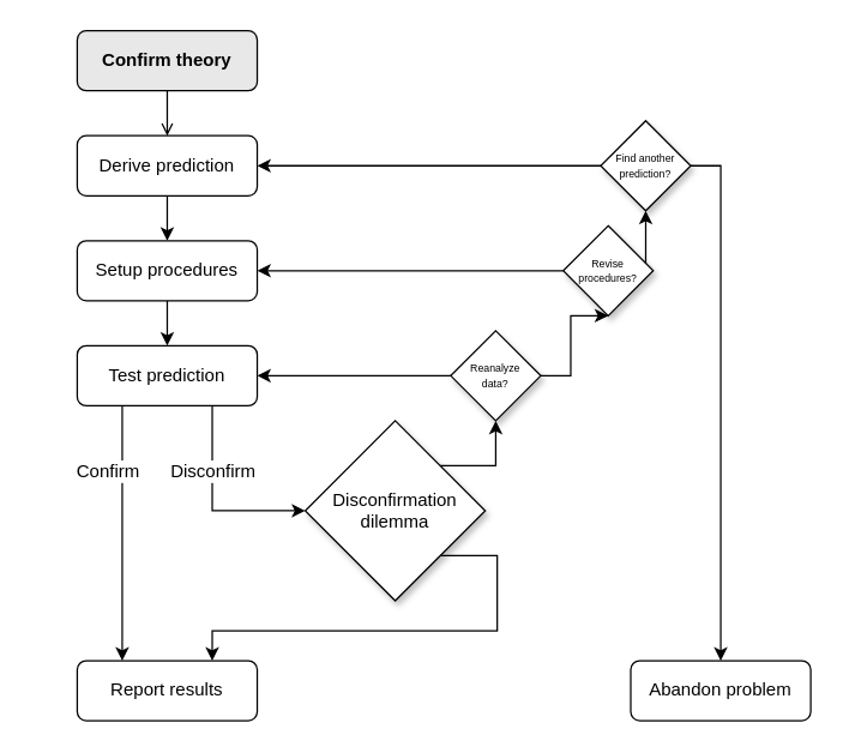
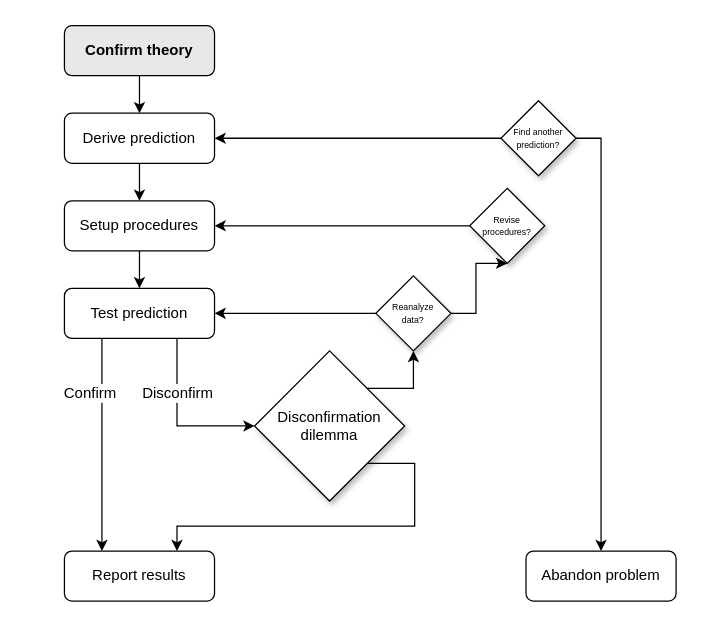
  <mxCell id="0" />
  <mxCell id="1" parent="0" />
  <mxCell id="2" value="Abandon problem" style="rounded=1;whiteSpace=wrap;html=1;fontSize=12;glass=0;strokeWidth=1;shadow=0;" vertex="1" parent="1"><mxGeometry x="420" y="440" width="120" height="40" as="geometry" /></mxCell>
  <mxCell id="3" style="edgeStyle=orthogonalEdgeStyle;rounded=0;orthogonalLoop=1;jettySize=auto;html=1;entryX=0.5;entryY=0;entryDx=0;entryDy=0;" edge="1" parent="1" source="4" target="6"><mxGeometry relative="1" as="geometry" /></mxCell>
  <mxCell id="4" value="Derive prediction" style="rounded=1;whiteSpace=wrap;html=1;fontSize=12;glass=0;strokeWidth=1;shadow=0;" vertex="1" parent="1"><mxGeometry x="51" y="90" width="120" height="40" as="geometry" /></mxCell>
  <mxCell id="5" style="edgeStyle=orthogonalEdgeStyle;rounded=0;orthogonalLoop=1;jettySize=auto;html=1;exitX=0.5;exitY=1;exitDx=0;exitDy=0;entryX=0.5;entryY=0;entryDx=0;entryDy=0;" edge="1" parent="1" source="6" target="9"><mxGeometry relative="1" as="geometry" /></mxCell>
  <mxCell id="6" value="Setup procedures" style="rounded=1;whiteSpace=wrap;html=1;fontSize=12;glass=0;strokeWidth=1;shadow=0;" vertex="1" parent="1"><mxGeometry x="51" y="160" width="120" height="40" as="geometry" /></mxCell>
  <mxCell id="7" value="&lt;br&gt;" style="edgeStyle=orthogonalEdgeStyle;rounded=0;orthogonalLoop=1;jettySize=auto;html=1;exitX=0.25;exitY=1;exitDx=0;exitDy=0;entryX=0.25;entryY=0;entryDx=0;entryDy=0;" edge="1" parent="1" source="9" target="10"><mxGeometry relative="1" as="geometry"><Array as="points"><mxPoint x="81" y="300" /><mxPoint x="81" y="300" /></Array></mxGeometry></mxCell>
  <mxCell id="8" value="" style="edgeStyle=orthogonalEdgeStyle;rounded=0;orthogonalLoop=1;jettySize=auto;html=1;exitX=0.75;exitY=1;exitDx=0;exitDy=0;entryX=0;entryY=0.5;entryDx=0;entryDy=0;" edge="1" parent="1" source="9" target="15"><mxGeometry relative="1" as="geometry"><mxPoint x="221" y="320" as="targetPoint" /><Array as="points"><mxPoint x="141" y="340" /></Array></mxGeometry></mxCell>
  <mxCell id="9" value="Test prediction" style="rounded=1;whiteSpace=wrap;html=1;fontSize=12;glass=0;strokeWidth=1;shadow=0;" vertex="1" parent="1"><mxGeometry x="51" y="230" width="120" height="40" as="geometry" /></mxCell>
  <mxCell id="10" value="Report results" style="rounded=1;whiteSpace=wrap;html=1;fontSize=12;glass=0;strokeWidth=1;shadow=0;" vertex="1" parent="1"><mxGeometry x="51" y="440" width="120" height="40" as="geometry" /></mxCell>
- <mxCell id="11" style="edgeStyle=orthogonalEdgeStyle;rounded=0;orthogonalLoop=1;jettySize=auto;html=1;entryX=0.5;entryY=0;entryDx=0;entryDy=0;endArrow=open;" edge="1" parent="1" source="12" target="4"><mxGeometry relative="1" as="geometry" /></mxCell>
+ <mxCell id="11" style="edgeStyle=orthogonalEdgeStyle;rounded=0;orthogonalLoop=1;jettySize=auto;html=1;entryX=0.5;entryY=0;entryDx=0;entryDy=0;" edge="1" parent="1" source="12" target="4"><mxGeometry relative="1" as="geometry" /></mxCell>
  <mxCell id="12" value="Confirm theory" style="rounded=1;whiteSpace=wrap;html=1;fontSize=12;glass=0;strokeWidth=1;shadow=0;fillColor=#E8E8E8;fontStyle=1" vertex="1" parent="1"><mxGeometry x="51" y="20" width="120" height="40" as="geometry" /></mxCell>
  <mxCell id="13" style="edgeStyle=orthogonalEdgeStyle;rounded=0;jumpSize=6;orthogonalLoop=1;jettySize=auto;html=1;endArrow=classic;endFill=1;targetPerimeterSpacing=3;exitX=1;exitY=1;exitDx=0;exitDy=0;entryX=0.75;entryY=0;entryDx=0;entryDy=0;" edge="1" parent="1" source="15" target="10"><mxGeometry relative="1" as="geometry"><mxPoint x="141" y="410" as="targetPoint" /><Array as="points"><mxPoint x="331" y="370" /><mxPoint x="331" y="420" /><mxPoint x="141" y="420" /></Array></mxGeometry></mxCell>
  <mxCell id="14" style="edgeStyle=orthogonalEdgeStyle;rounded=0;orthogonalLoop=1;jettySize=auto;html=1;exitX=1;exitY=0;exitDx=0;exitDy=0;entryX=0.5;entryY=1;entryDx=0;entryDy=0;fontSize=8;" edge="1" parent="1" source="15" target="20"><mxGeometry relative="1" as="geometry"><mxPoint x="330" y="277" as="targetPoint" /><Array as="points"><mxPoint x="330" y="310" /></Array></mxGeometry></mxCell>
  <mxCell id="15" value="Disconfirmation dilemma" style="rhombus;whiteSpace=wrap;html=1;shadow=1;" vertex="1" parent="1"><mxGeometry x="203" y="280" width="120" height="120" as="geometry" /></mxCell>
  <mxCell id="16" value="Confirm" style="text;html=1;strokeColor=none;fillColor=none;align=center;verticalAlign=middle;whiteSpace=wrap;rounded=0;shadow=1;labelBackgroundColor=#FFFFFF;spacingLeft=0;spacingRight=0;labelBorderColor=none;spacing=0;" vertex="1" parent="1"><mxGeometry x="20" y="296" width="104" height="35" as="geometry" /></mxCell>
  <mxCell id="17" value="Disconfirm" style="text;html=1;strokeColor=none;fillColor=none;align=center;verticalAlign=middle;whiteSpace=wrap;rounded=0;shadow=1;labelBackgroundColor=#FFFFFF;spacingLeft=0;spacingRight=0;labelBorderColor=none;spacing=0;" vertex="1" parent="1"><mxGeometry x="90" y="296" width="104" height="35" as="geometry" /></mxCell>
  <mxCell id="18" value="" style="endArrow=classic;html=1;rounded=0;targetPerimeterSpacing=3;jumpSize=6;endFill=1;entryX=1;entryY=0.5;entryDx=0;entryDy=0;exitX=0;exitY=0.5;exitDx=0;exitDy=0;" edge="1" parent="1" target="9" source="20"><mxGeometry width="50" height="50" relative="1" as="geometry"><mxPoint x="290" y="250" as="sourcePoint" /><mxPoint x="277" y="255" as="targetPoint" /></mxGeometry></mxCell>
  <mxCell id="19" style="rounded=0;orthogonalLoop=1;jettySize=auto;html=1;exitX=1;exitY=0.5;exitDx=0;exitDy=0;entryX=0.5;entryY=1;entryDx=0;entryDy=0;fontSize=7;endArrow=classic;endFill=1;jumpSize=6;edgeStyle=orthogonalEdgeStyle;" edge="1" parent="1" source="20" target="22"><mxGeometry relative="1" as="geometry"><Array as="points"><mxPoint x="380" y="250" /></Array></mxGeometry></mxCell>
  <mxCell id="20" value="&lt;font style=&quot;font-size: 7px&quot;&gt;Reanalyze&lt;br&gt;data?&lt;/font&gt;" style="rhombus;whiteSpace=wrap;html=1;shadow=1;fontSize=8;" vertex="1" parent="1"><mxGeometry x="300" y="220" width="60" height="60" as="geometry" /></mxCell>
- <mxCell id="21" style="edgeStyle=orthogonalEdgeStyle;rounded=0;jumpSize=6;orthogonalLoop=1;jettySize=auto;html=1;exitX=1;exitY=0.5;exitDx=0;exitDy=0;entryX=0.5;entryY=1;entryDx=0;entryDy=0;fontSize=7;endArrow=classic;endFill=1;" edge="1" parent="1" source="22" target="23"><mxGeometry relative="1" as="geometry"><Array as="points"><mxPoint x="430" y="180" /></Array></mxGeometry></mxCell>
  <mxCell id="22" value="&lt;font style=&quot;font-size: 7px ; line-height: 1.2&quot;&gt;Revise procedures?&lt;/font&gt;" style="rhombus;whiteSpace=wrap;html=1;shadow=1;fontSize=8;" vertex="1" parent="1"><mxGeometry x="375" y="150" width="60" height="60" as="geometry" /></mxCell>
  <mxCell id="23" value="&lt;font style=&quot;font-size: 7px&quot;&gt;Find another prediction?&lt;/font&gt;" style="rhombus;whiteSpace=wrap;html=1;shadow=1;fontSize=8;" vertex="1" parent="1"><mxGeometry x="400" y="80" width="60" height="60" as="geometry" /></mxCell>
  <mxCell id="24" value="" style="endArrow=classic;html=1;rounded=0;targetPerimeterSpacing=3;jumpSize=6;endFill=1;entryX=1;entryY=0.5;entryDx=0;entryDy=0;exitX=0;exitY=0.5;exitDx=0;exitDy=0;" edge="1" parent="1" source="22" target="6"><mxGeometry width="50" height="50" relative="1" as="geometry"><mxPoint x="310" y="260" as="sourcePoint" /><mxPoint x="181" y="260" as="targetPoint" /></mxGeometry></mxCell>
  <mxCell id="25" value="" style="endArrow=classic;html=1;rounded=0;targetPerimeterSpacing=3;jumpSize=6;endFill=1;entryX=1;entryY=0.5;entryDx=0;entryDy=0;exitX=0;exitY=0.5;exitDx=0;exitDy=0;" edge="1" parent="1" source="23" target="4"><mxGeometry width="50" height="50" relative="1" as="geometry"><mxPoint x="311" y="190" as="sourcePoint" /><mxPoint x="181" y="190" as="targetPoint" /></mxGeometry></mxCell>
  <mxCell id="26" style="edgeStyle=orthogonalEdgeStyle;rounded=0;orthogonalLoop=1;jettySize=auto;html=1;fontSize=8;exitX=1;exitY=0.5;exitDx=0;exitDy=0;" edge="1" parent="1" source="23"><mxGeometry relative="1" as="geometry"><mxPoint x="371" y="190" as="sourcePoint" /><mxPoint x="480" y="440" as="targetPoint" /><Array as="points"><mxPoint x="480" y="110" /></Array></mxGeometry></mxCell>
